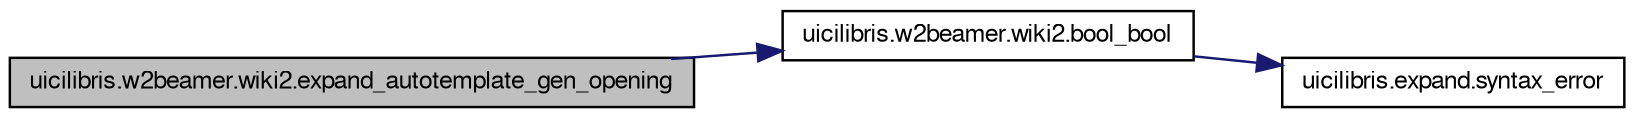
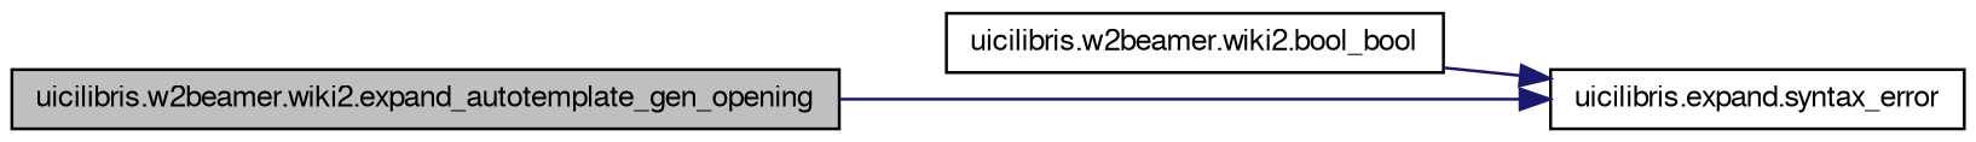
  digraph {
    rankdir=LR
    node [color=black fillcolor=white fontname=FreeSans fontsize=10 shape=record style=filled]
    edge [color=midnightblue fontname=FreeSans fontsize=10 labelfontname=FreeSans labelfontsize=10 style=solid]
    n1 [fillcolor=grey75 fontcolor=black height=0.2 label="uicilibris.w2beamer.wiki2.expand_autotemplate_gen_opening" width=0.4]
    n2 [height=0.2 label="uicilibris.w2beamer.wiki2.bool_bool" width=0.4]
    n3 [height=0.2 label="uicilibris.expand.syntax_error" width=0.4]
-   n1 -> n2
+   n1 -> n3
    n2 -> n3
  }
